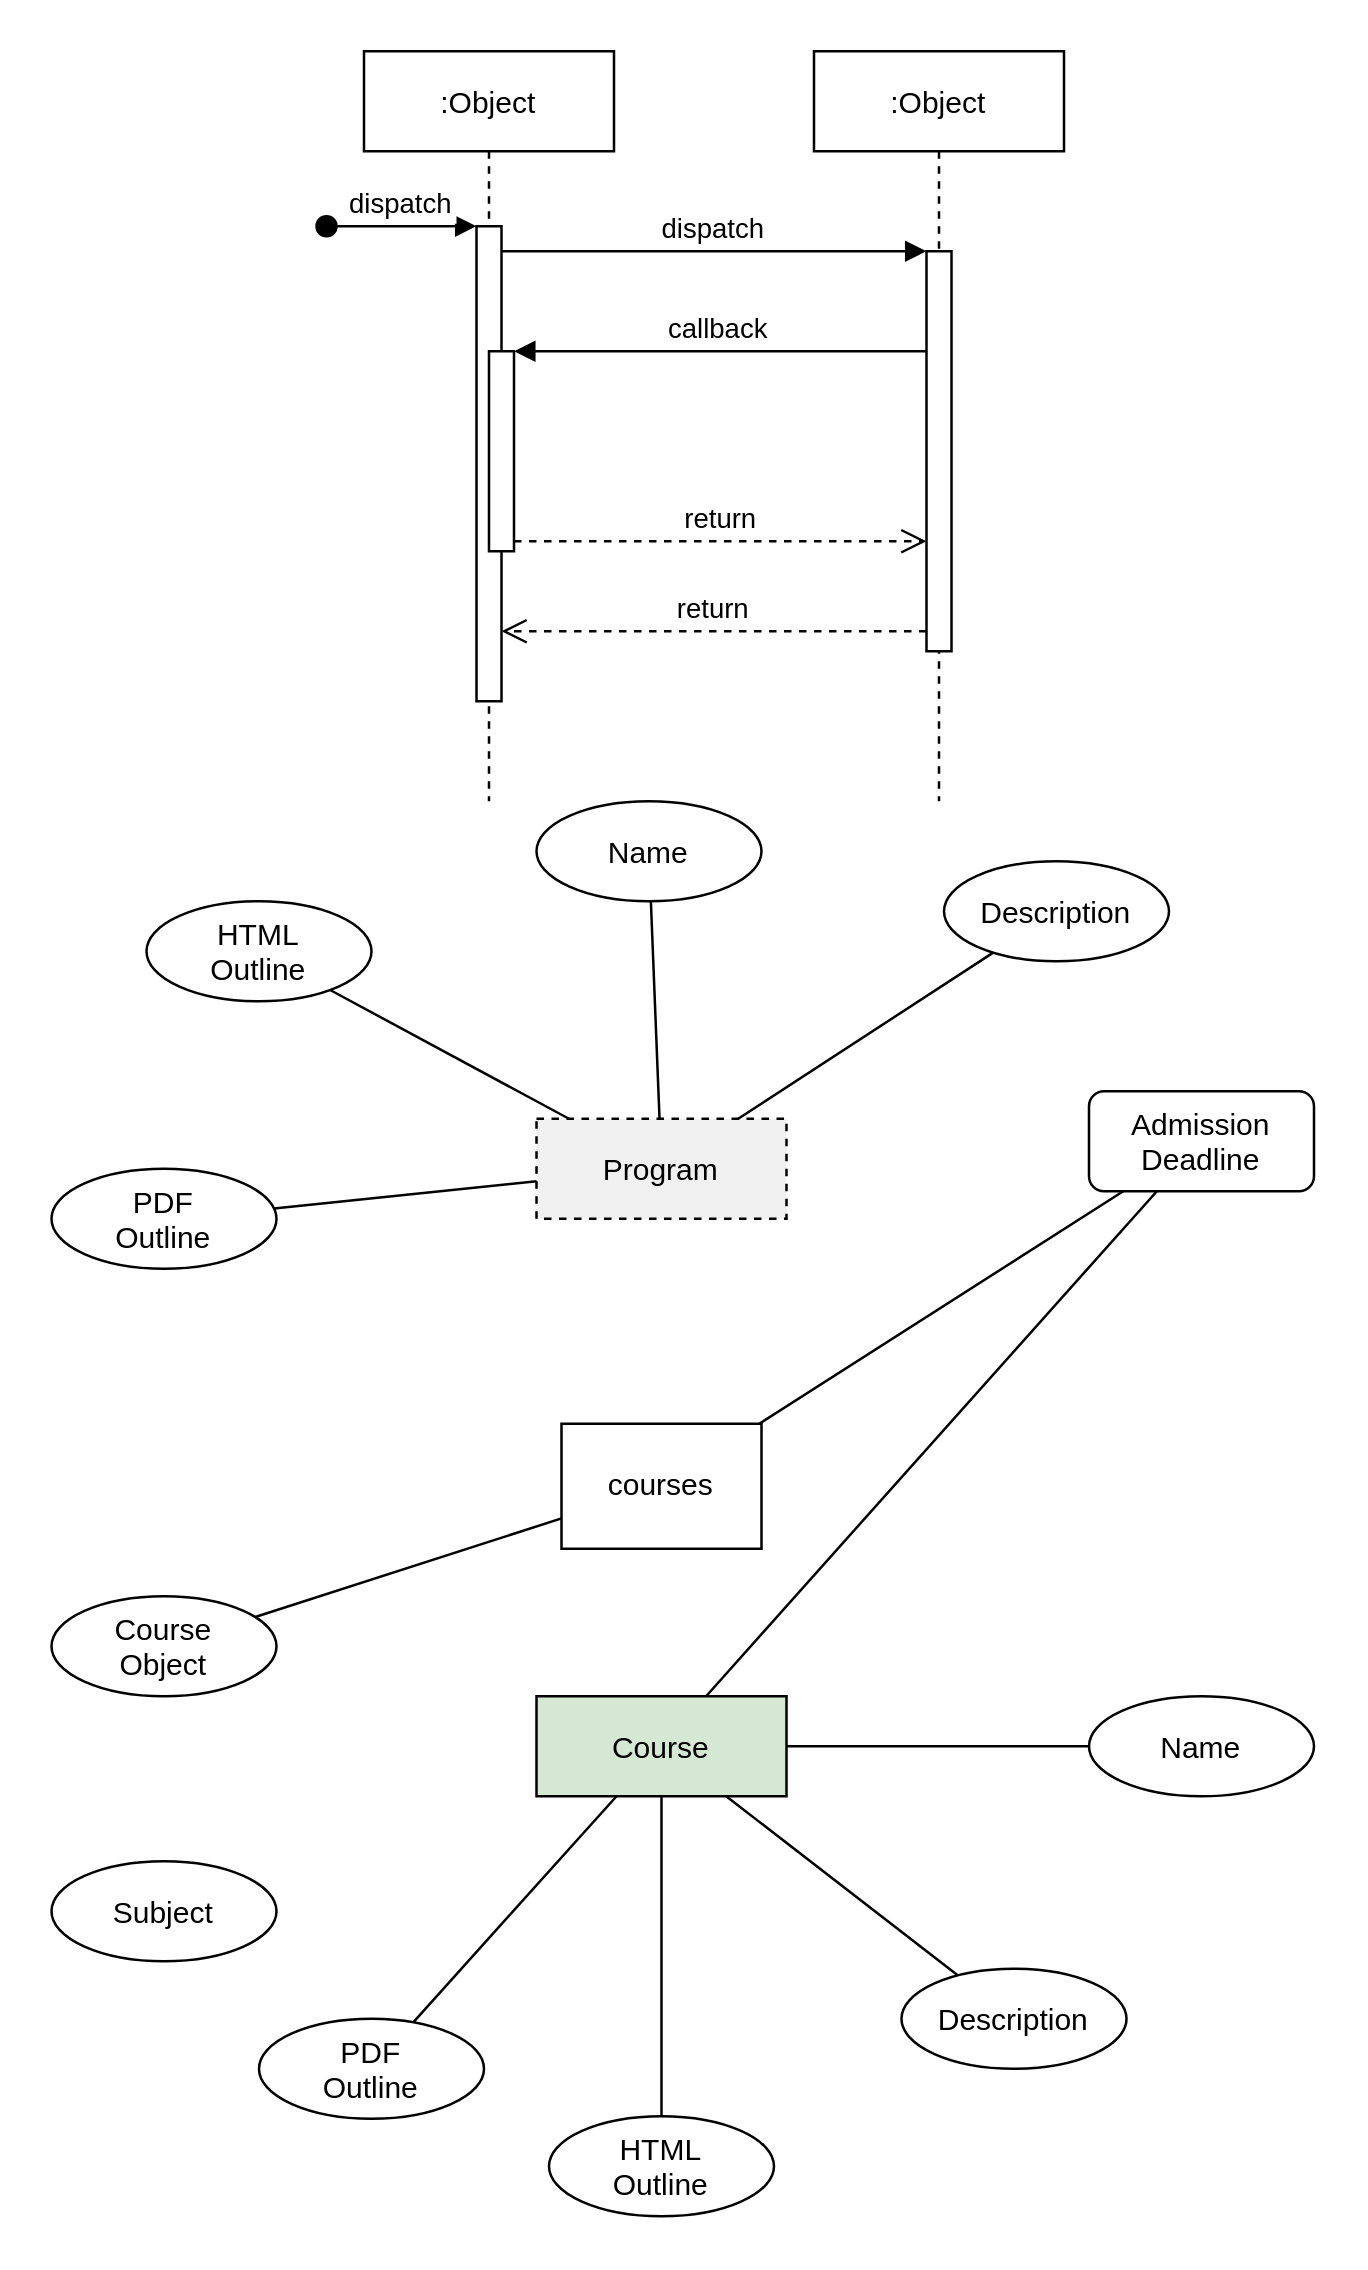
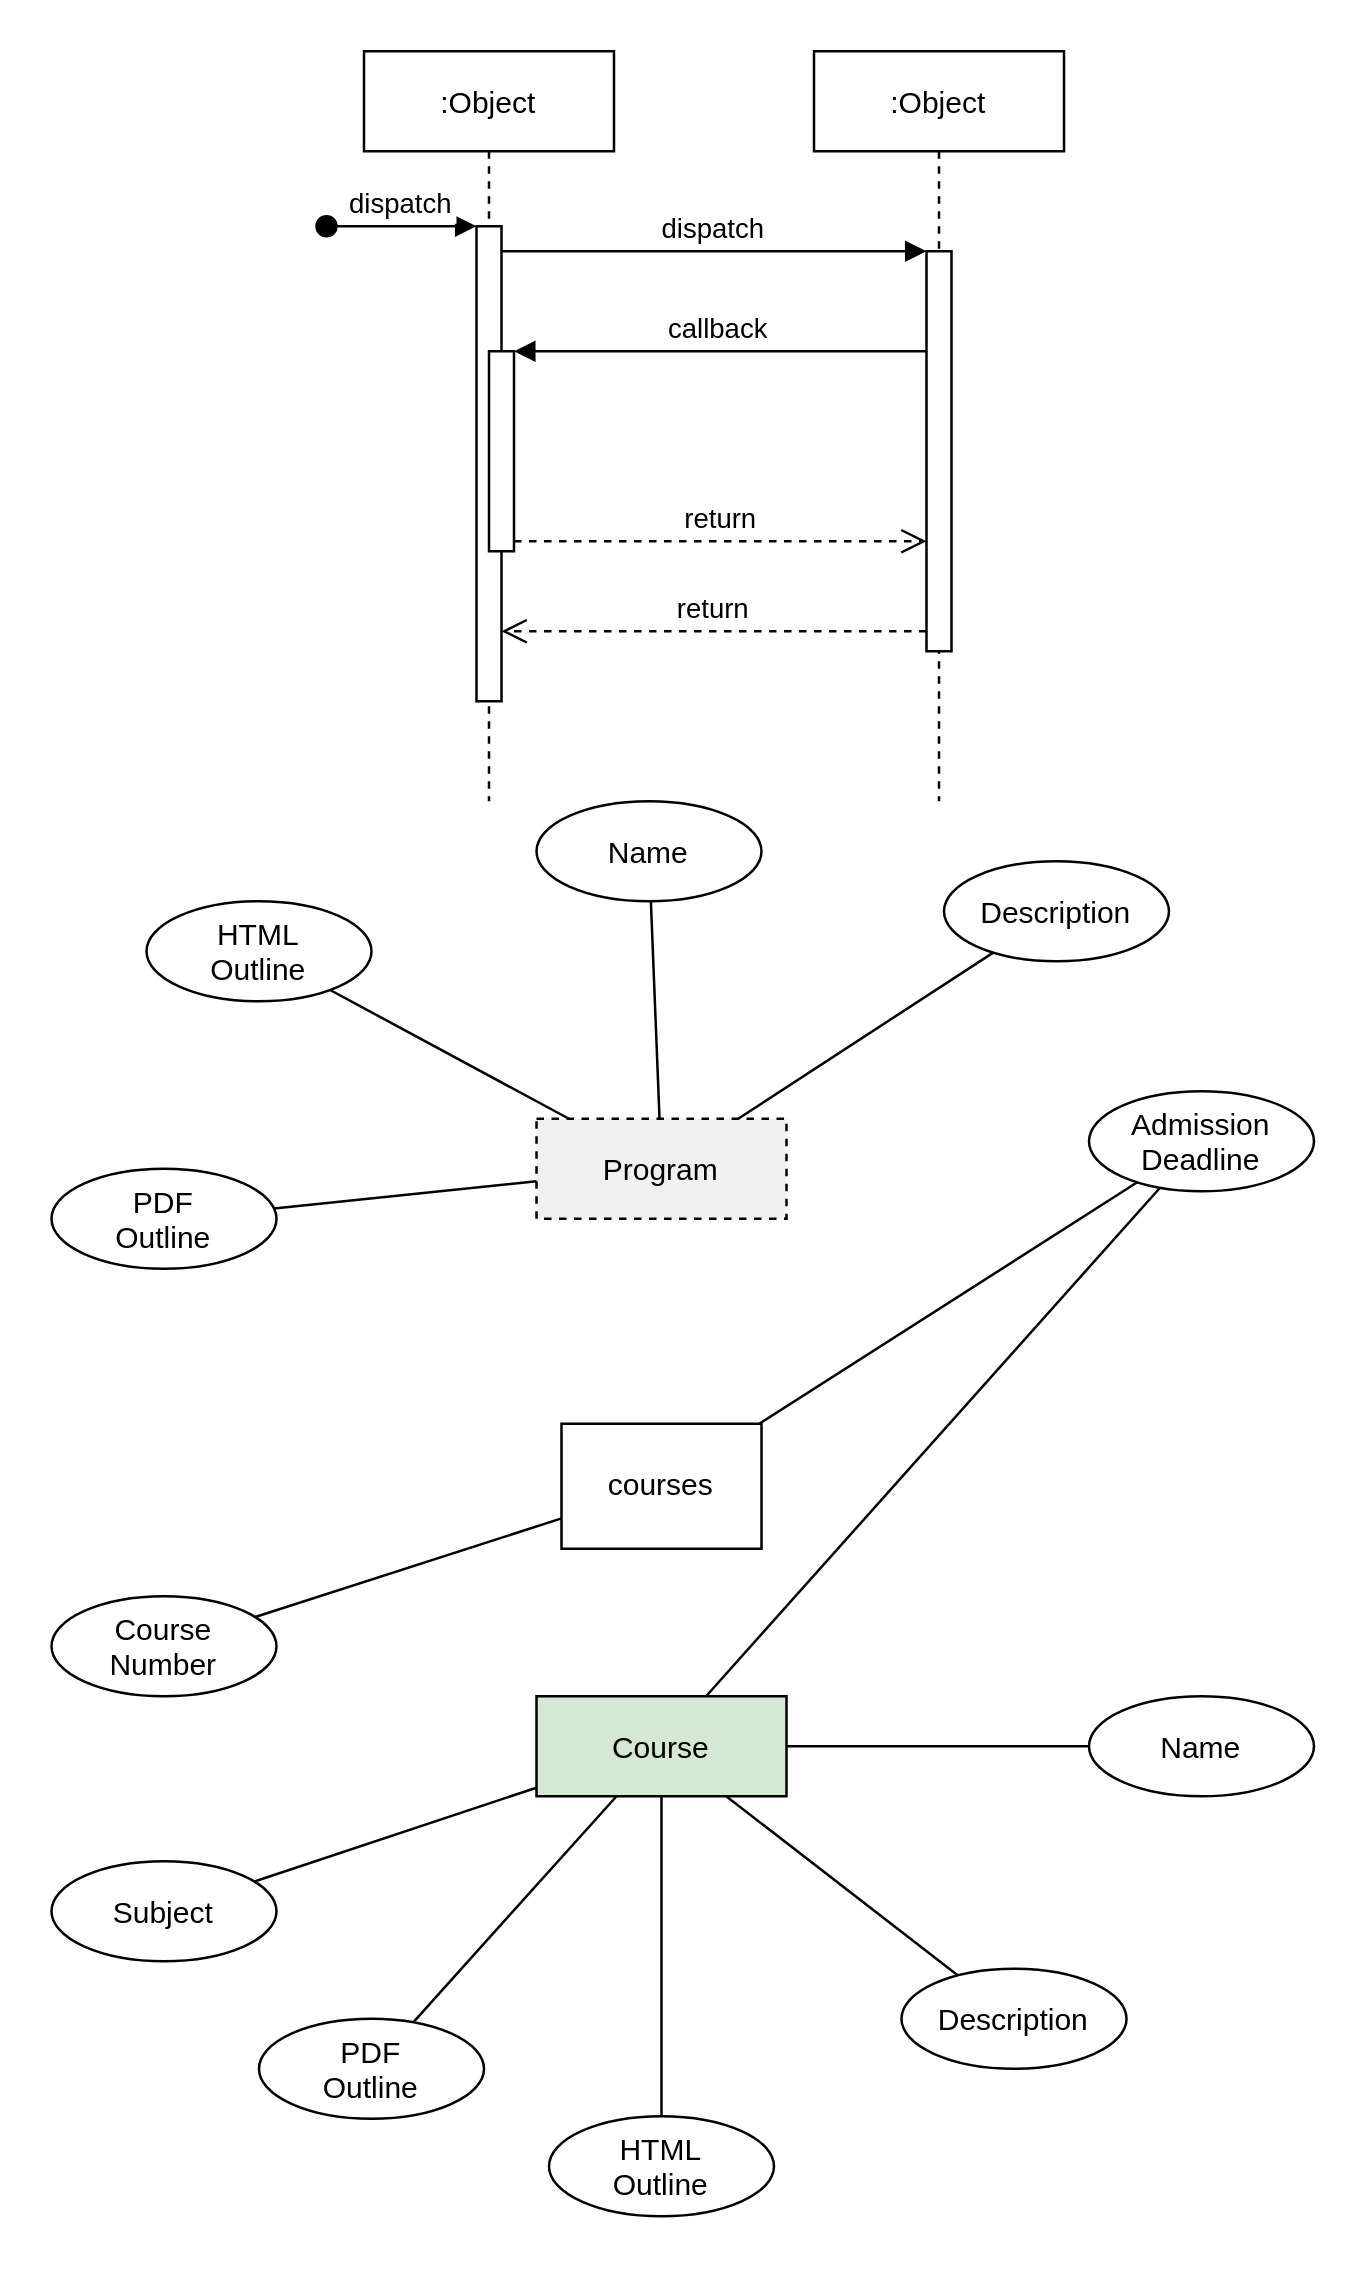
  <mxCell id="0" />
  <mxCell id="1" parent="0" />
  <mxCell id="2" value=":Object" style="shape=umlLifeline;perimeter=lifelinePerimeter;container=1;collapsible=0;recursiveResize=0;rounded=0;shadow=0;strokeWidth=1;" parent="1" vertex="1"><mxGeometry x="145" y="20" width="100" height="300" as="geometry" /></mxCell>
  <mxCell id="3" value="" style="points=[];perimeter=orthogonalPerimeter;rounded=0;shadow=0;strokeWidth=1;" parent="2" vertex="1"><mxGeometry x="45" y="70" width="10" height="190" as="geometry" /></mxCell>
  <mxCell id="4" value="dispatch" style="verticalAlign=bottom;startArrow=oval;endArrow=block;startSize=8;shadow=0;strokeWidth=1;" parent="2" target="3" edge="1"><mxGeometry relative="1" as="geometry"><mxPoint x="-15" y="70" as="sourcePoint" /></mxGeometry></mxCell>
  <mxCell id="5" value="" style="points=[];perimeter=orthogonalPerimeter;rounded=0;shadow=0;strokeWidth=1;" parent="2" vertex="1"><mxGeometry x="50" y="120" width="10" height="80" as="geometry" /></mxCell>
  <mxCell id="6" value=":Object" style="shape=umlLifeline;perimeter=lifelinePerimeter;container=1;collapsible=0;recursiveResize=0;rounded=0;shadow=0;strokeWidth=1;" parent="1" vertex="1"><mxGeometry x="325" y="20" width="100" height="300" as="geometry" /></mxCell>
  <mxCell id="7" value="" style="points=[];perimeter=orthogonalPerimeter;rounded=0;shadow=0;strokeWidth=1;" parent="6" vertex="1"><mxGeometry x="45" y="80" width="10" height="160" as="geometry" /></mxCell>
  <mxCell id="8" value="return" style="verticalAlign=bottom;endArrow=open;dashed=1;endSize=8;exitX=0;exitY=0.95;shadow=0;strokeWidth=1;" parent="1" source="7" target="3" edge="1"><mxGeometry relative="1" as="geometry"><mxPoint x="300" y="176" as="targetPoint" /></mxGeometry></mxCell>
  <mxCell id="9" value="dispatch" style="verticalAlign=bottom;endArrow=block;entryX=0;entryY=0;shadow=0;strokeWidth=1;" parent="1" source="3" target="7" edge="1"><mxGeometry relative="1" as="geometry"><mxPoint x="300" y="100" as="sourcePoint" /></mxGeometry></mxCell>
  <mxCell id="10" value="callback" style="verticalAlign=bottom;endArrow=block;entryX=1;entryY=0;shadow=0;strokeWidth=1;" parent="1" source="7" target="5" edge="1"><mxGeometry relative="1" as="geometry"><mxPoint x="265" y="140" as="sourcePoint" /></mxGeometry></mxCell>
  <mxCell id="11" value="return" style="verticalAlign=bottom;endArrow=open;dashed=1;endSize=8;exitX=1;exitY=0.95;shadow=0;strokeWidth=1;" parent="1" source="5" target="7" edge="1"><mxGeometry relative="1" as="geometry"><mxPoint x="265" y="197" as="targetPoint" /></mxGeometry></mxCell>
  <mxCell id="12" value="Program" style="rounded=0;shadow=0;strokeWidth=1;fontSize=12;fillColor=#F0F0F0;dashed=1;" vertex="1" parent="1"><mxGeometry x="214" y="447" width="100" height="40" as="geometry" /></mxCell>
  <mxCell id="13" value="PDF&#10;Outline" style="ellipse;rounded=0;shadow=0;strokeWidth=1;fillColor=none;fontSize=12;" vertex="1" parent="1"><mxGeometry x="20" y="467" width="90" height="40" as="geometry" /></mxCell>
  <mxCell id="14" style="rounded=0;html=0;shadow=0;startArrow=none;endArrow=none;endFill=0;endSize=10;strokeColor=#000000;strokeWidth=1;fontSize=12;startFill=0;" edge="1" source="13" target="12" parent="1"><mxGeometry relative="1" as="geometry" /></mxCell>
  <mxCell id="15" value="HTML&#10;Outline" style="ellipse;rounded=0;shadow=0;strokeWidth=1;fillColor=none;fontSize=12;" vertex="1" parent="1"><mxGeometry x="58" y="360" width="90" height="40" as="geometry" /></mxCell>
  <mxCell id="16" style="rounded=0;html=0;shadow=0;startArrow=none;endArrow=none;endFill=0;endSize=10;strokeColor=#000000;strokeWidth=1;fontSize=12;startFill=0;" edge="1" source="15" target="12" parent="1"><mxGeometry relative="1" as="geometry"><mxPoint x="207" y="378.281" as="targetPoint" /></mxGeometry></mxCell>
  <mxCell id="17" style="rounded=0;html=0;shadow=0;startArrow=none;endArrow=none;endFill=0;endSize=10;strokeColor=#000000;strokeWidth=1;fontSize=12;startFill=0;" edge="1" source="18" target="12" parent="1"><mxGeometry relative="1" as="geometry"><mxPoint x="353.732" y="391" as="targetPoint" /></mxGeometry></mxCell>
  <mxCell id="18" value="Name" style="ellipse;rounded=0;shadow=0;strokeWidth=1;fillColor=none;fontSize=12;" vertex="1" parent="1"><mxGeometry x="214" y="320" width="90" height="40" as="geometry" /></mxCell>
  <mxCell id="19" style="rounded=0;html=0;shadow=0;startArrow=none;endArrow=none;endFill=0;endSize=10;strokeColor=#000000;strokeWidth=1;fontSize=12;startFill=0;" edge="1" source="20" target="12" parent="1"><mxGeometry relative="1" as="geometry"><mxPoint x="404.524" y="447" as="targetPoint" /></mxGeometry></mxCell>
  <mxCell id="20" value="Description" style="ellipse;rounded=0;shadow=0;strokeWidth=1;fillColor=none;fontSize=12;" vertex="1" parent="1"><mxGeometry x="377" y="344" width="90" height="40" as="geometry" /></mxCell>
  <mxCell id="21" style="rounded=0;html=0;shadow=0;startArrow=none;endArrow=none;endFill=0;endSize=10;strokeColor=#000000;strokeWidth=1;fontSize=12;startFill=0;" edge="1" source="22" target="24" parent="1"><mxGeometry relative="1" as="geometry"><mxPoint x="376.804" y="539" as="targetPoint" /></mxGeometry></mxCell>
- <mxCell id="22" value="Admission&#10;Deadline" style="shadow=0;strokeWidth=1;fillColor=none;fontSize=12;rounded=1;" vertex="1" parent="1"><mxGeometry x="435" y="436" width="90" height="40" as="geometry" /></mxCell>
+ <mxCell id="22" value="Admission&#10;Deadline" style="ellipse;rounded=0;shadow=0;strokeWidth=1;fillColor=none;fontSize=12;" vertex="1" parent="1"><mxGeometry x="435" y="436" width="90" height="40" as="geometry" /></mxCell>
  <mxCell id="23" value="courses" style="whiteSpace=wrap;html=1;shadow=0;strokeWidth=1;fillColor=none;fontSize=12;rounded=0;" vertex="1" parent="1"><mxGeometry x="224" y="569" width="80" height="50" as="geometry" /></mxCell>
  <mxCell id="24" value="Course" style="rounded=0;shadow=0;strokeWidth=1;fontSize=12;fillColor=#d5e8d4;" vertex="1" parent="1"><mxGeometry x="214" y="678" width="100" height="40" as="geometry" /></mxCell>
  <mxCell id="25" style="rounded=0;html=0;shadow=0;startArrow=none;endArrow=none;endFill=0;endSize=10;strokeColor=#000000;strokeWidth=1;fontSize=12;startFill=0;" edge="1" source="23" target="22" parent="1"><mxGeometry relative="1" as="geometry"><mxPoint x="264" y="569" as="sourcePoint" /><mxPoint x="264" y="487" as="targetPoint" /></mxGeometry></mxCell>
- <mxCell id="26" value="Course&#10;Object" style="ellipse;rounded=0;shadow=0;strokeWidth=1;fillColor=none;fontSize=12;" vertex="1" parent="1"><mxGeometry x="20" y="638" width="90" height="40" as="geometry" /></mxCell>
+ <mxCell id="26" value="Course&#10;Number" style="ellipse;rounded=0;shadow=0;strokeWidth=1;fillColor=none;fontSize=12;" vertex="1" parent="1"><mxGeometry x="20" y="638" width="90" height="40" as="geometry" /></mxCell>
  <mxCell id="27" style="rounded=0;html=0;shadow=0;startArrow=none;endArrow=none;endFill=0;endSize=10;strokeColor=#000000;strokeWidth=1;fontSize=12;startFill=0;" edge="1" source="26" target="23" parent="1"><mxGeometry relative="1" as="geometry"><mxPoint x="211.915" y="872" as="targetPoint" /></mxGeometry></mxCell>
  <mxCell id="28" value="Subject" style="ellipse;rounded=0;shadow=0;strokeWidth=1;fillColor=none;fontSize=12;" vertex="1" parent="1"><mxGeometry x="20" y="744" width="90" height="40" as="geometry" /></mxCell>
+ <mxCell id="29" style="rounded=0;html=0;shadow=0;startArrow=none;endArrow=none;endFill=0;endSize=10;strokeColor=#000000;strokeWidth=1;fontSize=12;startFill=0;" edge="1" source="28" target="24" parent="1"><mxGeometry relative="1" as="geometry"><mxPoint x="214" y="783.95" as="targetPoint" /></mxGeometry></mxCell>
  <mxCell id="30" value="PDF&#10;Outline" style="ellipse;rounded=0;shadow=0;strokeWidth=1;fillColor=none;fontSize=12;" vertex="1" parent="1"><mxGeometry x="103" y="807" width="90" height="40" as="geometry" /></mxCell>
  <mxCell id="31" style="rounded=0;html=0;shadow=0;startArrow=none;endArrow=none;endFill=0;endSize=10;strokeColor=#000000;strokeWidth=1;fontSize=12;startFill=0;" edge="1" source="30" target="24" parent="1"><mxGeometry relative="1" as="geometry"><mxPoint x="304" y="804.07" as="targetPoint" /></mxGeometry></mxCell>
  <mxCell id="32" value="HTML&#10;Outline" style="ellipse;rounded=0;shadow=0;strokeWidth=1;fillColor=none;fontSize=12;" vertex="1" parent="1"><mxGeometry x="219" y="846" width="90" height="40" as="geometry" /></mxCell>
  <mxCell id="33" style="rounded=0;html=0;shadow=0;startArrow=none;endArrow=none;endFill=0;endSize=10;strokeColor=#000000;strokeWidth=1;fontSize=12;startFill=0;" edge="1" source="32" target="24" parent="1"><mxGeometry relative="1" as="geometry"><mxPoint x="341.975" y="757" as="targetPoint" /></mxGeometry></mxCell>
  <mxCell id="34" value="Description" style="ellipse;rounded=0;shadow=0;strokeWidth=1;fillColor=none;fontSize=12;" vertex="1" parent="1"><mxGeometry x="360" y="787" width="90" height="40" as="geometry" /></mxCell>
  <mxCell id="35" style="rounded=0;html=0;shadow=0;startArrow=none;endArrow=none;endFill=0;endSize=10;strokeColor=#000000;strokeWidth=1;fontSize=12;startFill=0;" edge="1" source="34" target="24" parent="1"><mxGeometry relative="1" as="geometry"><mxPoint x="405" y="676" as="targetPoint" /></mxGeometry></mxCell>
  <mxCell id="36" value="Name" style="ellipse;rounded=0;shadow=0;strokeWidth=1;fillColor=none;fontSize=12;" vertex="1" parent="1"><mxGeometry x="435" y="678" width="90" height="40" as="geometry" /></mxCell>
  <mxCell id="37" style="rounded=0;html=0;shadow=0;startArrow=none;endArrow=none;endFill=0;endSize=10;strokeColor=#000000;strokeWidth=1;fontSize=12;startFill=0;" edge="1" source="36" target="24" parent="1"><mxGeometry relative="1" as="geometry"><mxPoint x="377.194" y="601" as="targetPoint" /></mxGeometry></mxCell>
